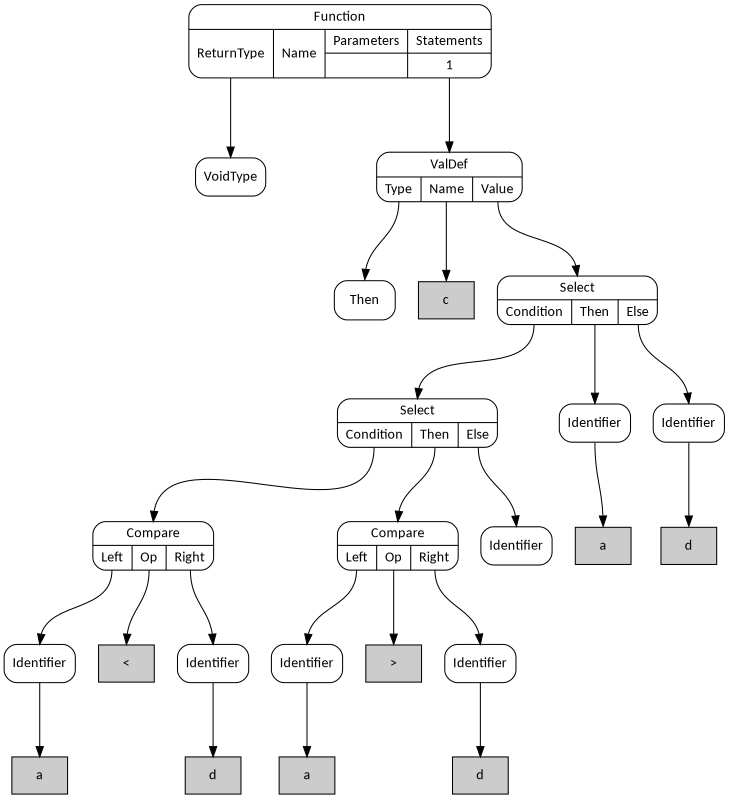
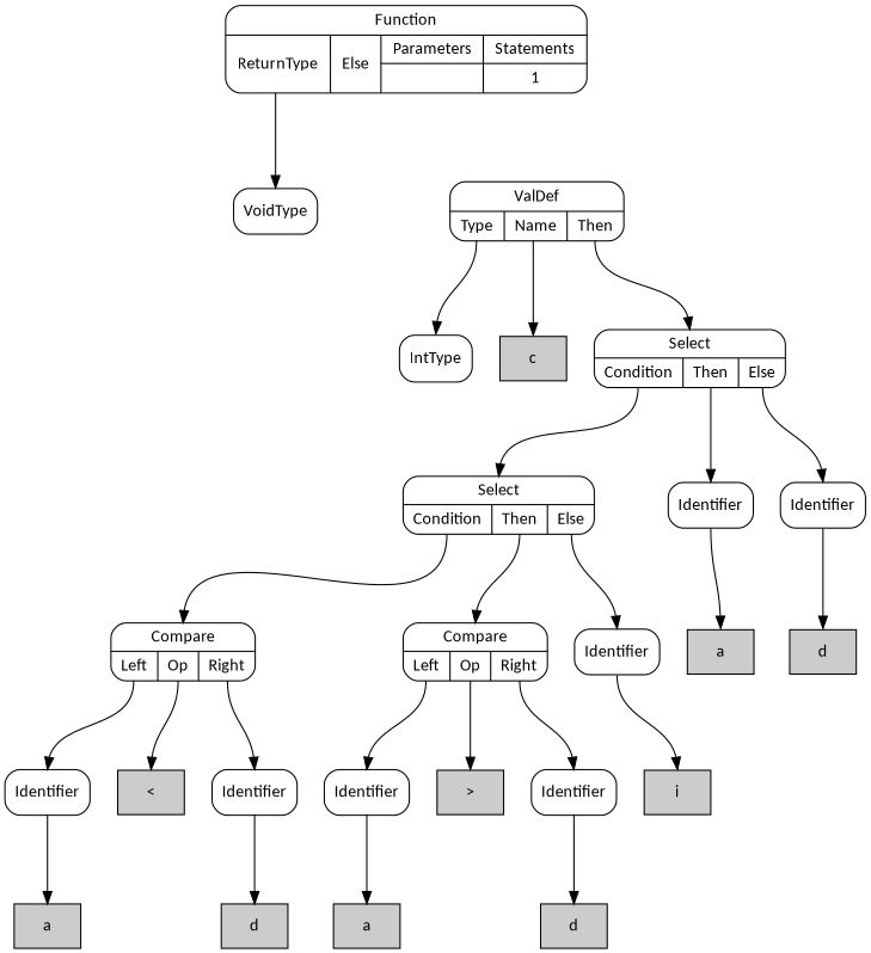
  digraph {
    nodesep=0.3
    ordering=out
    ranksep=1
    node [fillcolor=white fontname=Calibri shape=Mrecord style=filled]
    edge [headport=n tailport=s]
    n1 [label=VoidType]
-   n2 [label=Then]
+   n2 [label=IntType]
    n3 [fillcolor="#cccccc" label=c shape=box]
    n4 [fillcolor="#cccccc" label=a shape=box]
    n5 [label=Identifier]
    n6 [fillcolor="#cccccc" label="<" shape=box]
    n7 [fillcolor="#cccccc" label=d shape=box]
    n8 [label=Identifier]
    n9 [label="{Compare|{<p0>Left|<p1>Op|<p2>Right}}"]
    n10 [fillcolor="#cccccc" label=a shape=box]
    n11 [label=Identifier]
    n12 [fillcolor="#cccccc" label=">" shape=box]
    n13 [fillcolor="#cccccc" label=d shape=box]
    n14 [label=Identifier]
    n15 [label="{Compare|{<p0>Left|<p1>Op|<p2>Right}}"]
+   n16 [fillcolor="#cccccc" label=i shape=box]
    n17 [label=Identifier]
    n18 [label="{Select|{<p0>Condition|<p1>Then|<p2>Else}}"]
    n19 [fillcolor="#cccccc" label=a shape=box]
    n20 [label=Identifier]
    n21 [fillcolor="#cccccc" label=d shape=box]
    n22 [label=Identifier]
    n23 [label="{Select|{<p0>Condition|<p1>Then|<p2>Else}}"]
-   n24 [label="{ValDef|{<p0>Type|<p1>Name|<p2>Value}}"]
-   n25 [label="{Function|{<p0>ReturnType|<p1>Name|{Parameters|{}}|{Statements|{<p3_0>1}}}}"]
+   n24 [label="{ValDef|{<p0>Type|<p1>Name|<p2>Then}}"]
+   n25 [label="{Function|{<p0>ReturnType|<p1>Else|{Parameters|{}}|{Statements|{<p3_0>1}}}}"]
    n5 -> n4
    n8 -> n7
    n9 -> n5 [tailport="p0:s"]
    n9 -> n6 [tailport="p1:s"]
    n9 -> n8 [tailport="p2:s"]
    n11 -> n10
    n14 -> n13
    n15 -> n11 [tailport="p0:s"]
    n15 -> n12 [tailport="p1:s"]
    n15 -> n14 [tailport="p2:s"]
+   n17 -> n16
    n18 -> n9 [tailport="p0:s"]
    n18 -> n15 [tailport="p1:s"]
    n18 -> n17 [tailport="p2:s"]
    n20 -> n19
    n22 -> n21
    n23 -> n18 [tailport="p0:s"]
    n23 -> n20 [tailport="p1:s"]
    n23 -> n22 [tailport="p2:s"]
    n24 -> n2 [tailport="p0:s"]
    n24 -> n3 [tailport="p1:s"]
    n24 -> n23 [tailport="p2:s"]
    n25 -> n1 [tailport="p0:s"]
-   n25 -> n24 [tailport="p3_0:s"]
  }
